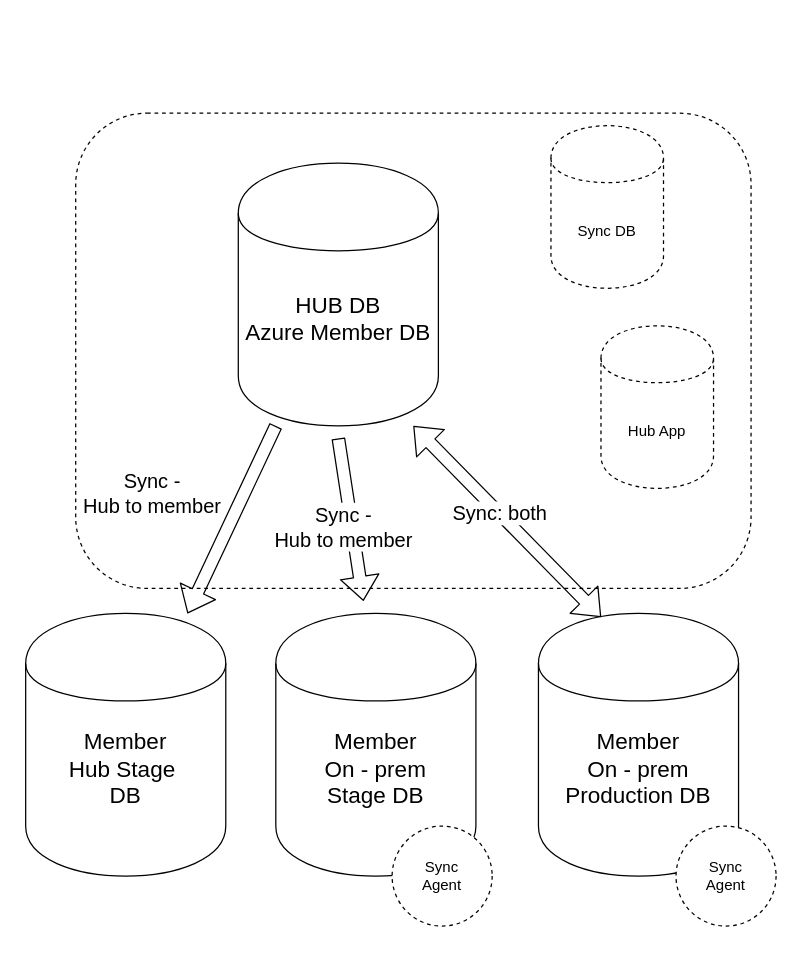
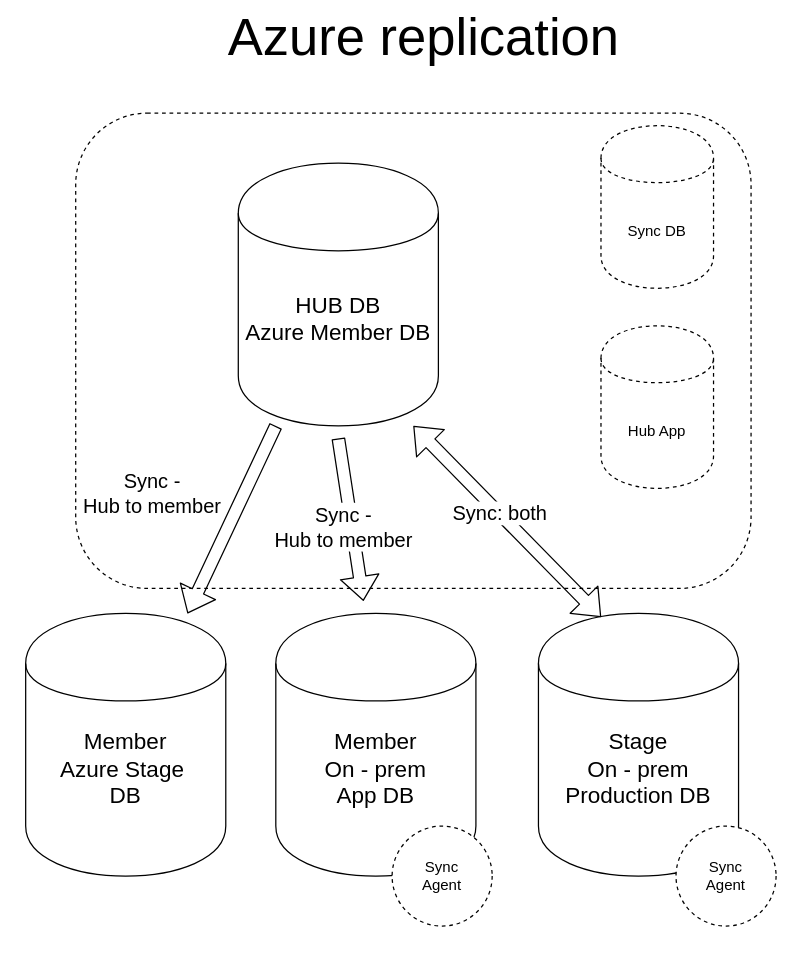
  <mxCell id="0" />
  <mxCell id="1" parent="0" />
  <mxCell id="2" value="" style="rounded=1;whiteSpace=wrap;html=1;dashed=1;" parent="1" vertex="1"><mxGeometry x="60" y="90" width="540" height="380" as="geometry" /></mxCell>
  <mxCell id="3" value="&lt;font style=&quot;font-size: 18px&quot;&gt;HUB DB&lt;br&gt;Azure Member DB&lt;br&gt;&lt;/font&gt;" style="shape=cylinder;whiteSpace=wrap;html=1;boundedLbl=1;backgroundOutline=1;" parent="1" vertex="1"><mxGeometry x="190" y="130" width="160" height="210" as="geometry" /></mxCell>
- <mxCell id="4" value="&lt;font style=&quot;font-size: 18px&quot;&gt;Member&lt;br&gt;Hub Stage&amp;nbsp;&lt;br&gt;DB&lt;br&gt;&lt;/font&gt;" style="shape=cylinder;whiteSpace=wrap;html=1;boundedLbl=1;backgroundOutline=1;" parent="1" vertex="1"><mxGeometry x="20" y="490" width="160" height="210" as="geometry" /></mxCell>
- <mxCell id="5" value="Sync DB" style="shape=cylinder;whiteSpace=wrap;html=1;boundedLbl=1;backgroundOutline=1;dashed=1;" parent="1" vertex="1"><mxGeometry x="440" y="100" width="90" height="130" as="geometry" /></mxCell>
+ <mxCell id="4" value="&lt;font style=&quot;font-size: 18px&quot;&gt;Member&lt;br&gt;Azure Stage&amp;nbsp;&lt;br&gt;DB&lt;br&gt;&lt;/font&gt;" style="shape=cylinder;whiteSpace=wrap;html=1;boundedLbl=1;backgroundOutline=1;" parent="1" vertex="1"><mxGeometry x="20" y="490" width="160" height="210" as="geometry" /></mxCell>
+ <mxCell id="5" value="Sync DB" style="shape=cylinder;whiteSpace=wrap;html=1;boundedLbl=1;backgroundOutline=1;dashed=1;" parent="1" vertex="1"><mxGeometry x="480" y="100" width="90" height="130" as="geometry" /></mxCell>
  <mxCell id="6" value="Hub App" style="shape=cylinder;whiteSpace=wrap;html=1;boundedLbl=1;backgroundOutline=1;dashed=1;" parent="1" vertex="1"><mxGeometry x="480" y="260" width="90" height="130" as="geometry" /></mxCell>
- <mxCell id="7" value="&lt;font style=&quot;font-size: 18px&quot;&gt;Member&lt;br&gt;On - prem &lt;br&gt;Stage DB&lt;br&gt;&lt;/font&gt;" style="shape=cylinder;whiteSpace=wrap;html=1;boundedLbl=1;backgroundOutline=1;" parent="1" vertex="1"><mxGeometry x="220" y="490" width="160" height="210" as="geometry" /></mxCell>
- <mxCell id="8" value="&lt;font style=&quot;font-size: 18px&quot;&gt;Member&lt;br&gt;On - prem &lt;br&gt;Production DB&lt;br&gt;&lt;/font&gt;" style="shape=cylinder;whiteSpace=wrap;html=1;boundedLbl=1;backgroundOutline=1;" parent="1" vertex="1"><mxGeometry x="430" y="490" width="160" height="210" as="geometry" /></mxCell>
+ <mxCell id="7" value="&lt;font style=&quot;font-size: 18px&quot;&gt;Member&lt;br&gt;On - prem &lt;br&gt;App DB&lt;br&gt;&lt;/font&gt;" style="shape=cylinder;whiteSpace=wrap;html=1;boundedLbl=1;backgroundOutline=1;" parent="1" vertex="1"><mxGeometry x="220" y="490" width="160" height="210" as="geometry" /></mxCell>
+ <mxCell id="8" value="&lt;font style=&quot;font-size: 18px&quot;&gt;Stage&lt;br&gt;On - prem &lt;br&gt;Production DB&lt;br&gt;&lt;/font&gt;" style="shape=cylinder;whiteSpace=wrap;html=1;boundedLbl=1;backgroundOutline=1;" parent="1" vertex="1"><mxGeometry x="430" y="490" width="160" height="210" as="geometry" /></mxCell>
  <mxCell id="9" value="Sync&lt;br&gt;Agent&lt;br&gt;" style="ellipse;whiteSpace=wrap;html=1;aspect=fixed;dashed=1;" parent="1" vertex="1"><mxGeometry x="313" y="660" width="80" height="80" as="geometry" /></mxCell>
  <mxCell id="10" value="Sync&lt;br&gt;Agent&lt;br&gt;" style="ellipse;whiteSpace=wrap;html=1;aspect=fixed;dashed=1;" parent="1" vertex="1"><mxGeometry x="540" y="660" width="80" height="80" as="geometry" /></mxCell>
  <mxCell id="11" value="" style="shape=flexArrow;endArrow=classic;startArrow=classic;html=1;exitX=0.313;exitY=0.014;exitDx=0;exitDy=0;exitPerimeter=0;" parent="1" source="8" edge="1"><mxGeometry width="50" height="50" relative="1" as="geometry"><mxPoint x="350" y="477" as="sourcePoint" /><mxPoint x="330" y="340" as="targetPoint" /></mxGeometry></mxCell>
  <mxCell id="12" value="Sync: both" style="text;html=1;resizable=0;points=[];align=center;verticalAlign=middle;labelBackgroundColor=#ffffff;fontSize=16;" vertex="1" connectable="0" parent="11"><mxGeometry x="0.096" relative="1" as="geometry"><mxPoint as="offset" /></mxGeometry></mxCell>
+ <mxCell id="13" value="Azure replication" style="text;html=1;strokeColor=none;fillColor=none;align=center;verticalAlign=middle;whiteSpace=wrap;rounded=0;dashed=1;fontSize=42;" parent="1" vertex="1"><mxGeometry x="140" y="20" width="397" height="20" as="geometry" /></mxCell>
  <mxCell id="14" value="" style="shape=flexArrow;endArrow=classic;html=1;fontSize=42;" edge="1" parent="1" target="4"><mxGeometry width="50" height="50" relative="1" as="geometry"><mxPoint x="220" y="340" as="sourcePoint" /><mxPoint x="120" y="740" as="targetPoint" /></mxGeometry></mxCell>
  <mxCell id="15" value="Sync - &lt;br&gt;Hub to member" style="text;html=1;resizable=0;points=[];align=center;verticalAlign=middle;labelBackgroundColor=#ffffff;fontSize=16;" vertex="1" connectable="0" parent="14"><mxGeometry x="-0.297" y="3" relative="1" as="geometry"><mxPoint x="-78" as="offset" /></mxGeometry></mxCell>
  <mxCell id="16" value="" style="shape=flexArrow;endArrow=classic;html=1;fontSize=42;" edge="1" parent="1"><mxGeometry width="50" height="50" relative="1" as="geometry"><mxPoint x="270" y="350" as="sourcePoint" /><mxPoint x="290" y="480" as="targetPoint" /></mxGeometry></mxCell>
  <mxCell id="17" value="Sync - &lt;br&gt;Hub to member&lt;br&gt;" style="text;html=1;resizable=0;points=[];align=center;verticalAlign=middle;labelBackgroundColor=#ffffff;fontSize=16;" vertex="1" connectable="0" parent="16"><mxGeometry x="-0.224" y="-4" relative="1" as="geometry"><mxPoint y="19" as="offset" /></mxGeometry></mxCell>
